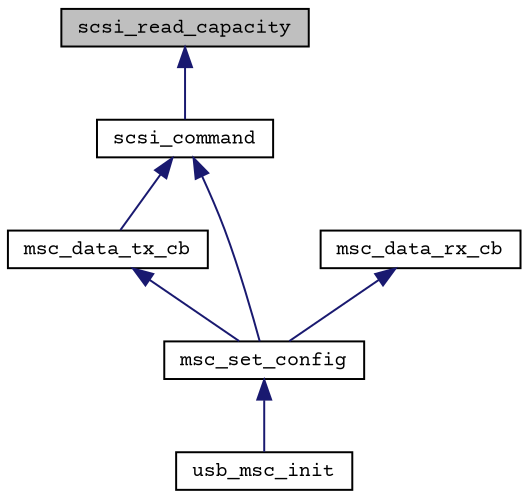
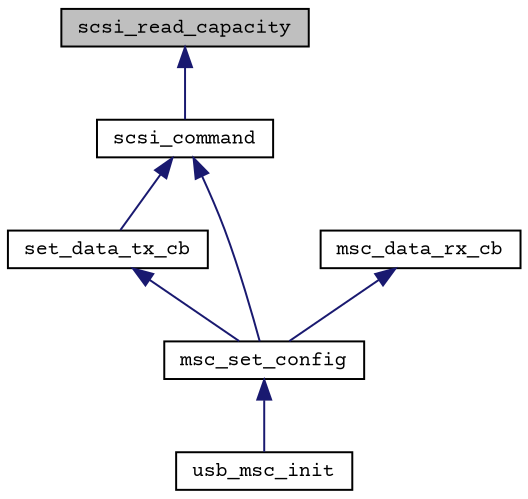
  digraph {
    fontname="Courier Prime"
    rankdir=TB
    node [color=black fillcolor=white fontname="Courier Prime" fontsize=10 shape=record style=filled]
    edge [color=midnightblue dir=back fontname="Courier Prime" fontsize=10 labelfontname=Helvetica labelfontsize=10 style=solid]
    n1 [fillcolor=grey75 fontcolor=black height=0.2 label=scsi_read_capacity width=0.4]
    n2 [height=0.2 label=scsi_command width=0.4]
-   n3 [height=0.2 label=msc_data_tx_cb width=0.4]
+   n3 [height=0.2 label=set_data_tx_cb width=0.4]
    n4 [height=0.2 label=msc_set_config width=0.4]
    n5 [height=0.2 label=msc_data_rx_cb width=0.4]
    n6 [height=0.2 label=usb_msc_init width=0.4]
    n1 -> n2
    n2 -> n3
    n2 -> n4
    n3 -> n4
    n4 -> n6
    n5 -> n4
  }
